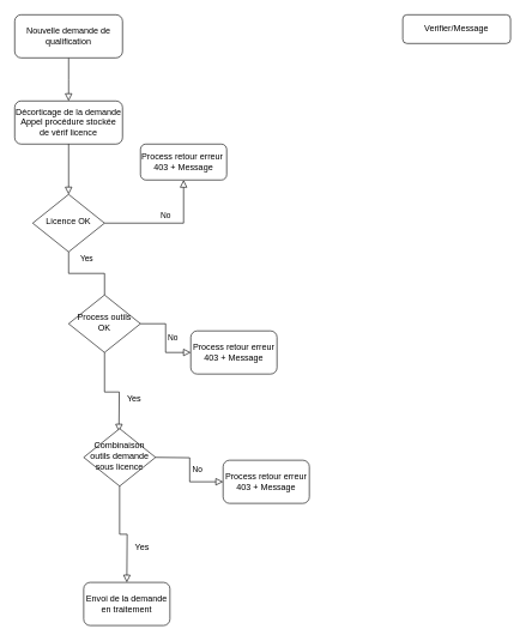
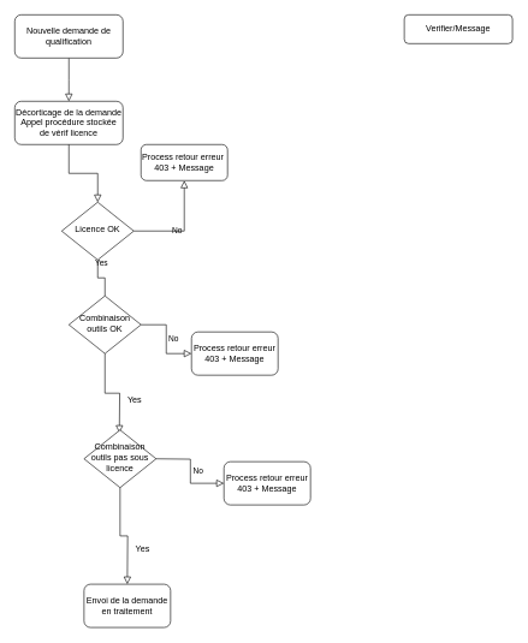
  <mxCell id="0" />
  <mxCell id="1" parent="0" />
  <mxCell id="2" value="" style="rounded=0;html=1;jettySize=auto;orthogonalLoop=1;fontSize=11;endArrow=block;endFill=0;endSize=8;strokeWidth=1;shadow=0;labelBackgroundColor=none;edgeStyle=orthogonalEdgeStyle;" parent="1" source="3" edge="1"><mxGeometry relative="1" as="geometry"><mxPoint x="95" y="140" as="targetPoint" /></mxGeometry></mxCell>
  <mxCell id="3" value="Nouvelle demande de qualification" style="rounded=1;whiteSpace=wrap;html=1;fontSize=12;glass=0;strokeWidth=1;shadow=0;" parent="1" vertex="1"><mxGeometry x="20" y="20" width="150" height="60" as="geometry" /></mxCell>
  <mxCell id="4" value="Yes" style="rounded=0;html=1;jettySize=auto;orthogonalLoop=1;fontSize=11;endArrow=none;endFill=0;endSize=8;strokeWidth=1;shadow=0;labelBackgroundColor=none;edgeStyle=orthogonalEdgeStyle;" parent="1" source="6" target="11" edge="1"><mxGeometry y="20" relative="1" as="geometry"><mxPoint as="offset" /></mxGeometry></mxCell>
  <mxCell id="5" value="No" style="edgeStyle=orthogonalEdgeStyle;rounded=0;html=1;jettySize=auto;orthogonalLoop=1;fontSize=11;endArrow=block;endFill=0;endSize=8;strokeWidth=1;shadow=0;labelBackgroundColor=none;" parent="1" source="6" target="7" edge="1"><mxGeometry y="10" relative="1" as="geometry"><mxPoint as="offset" /></mxGeometry></mxCell>
- <mxCell id="6" value="Licence OK" style="rhombus;whiteSpace=wrap;html=1;shadow=0;fontFamily=Helvetica;fontSize=12;align=center;strokeWidth=1;spacing=6;spacingTop=-4;" parent="1" vertex="1"><mxGeometry x="45" y="270" width="100" height="80" as="geometry" /></mxCell>
+ <mxCell id="6" value="Licence OK" style="rhombus;whiteSpace=wrap;html=1;shadow=0;fontFamily=Helvetica;fontSize=12;align=center;strokeWidth=1;spacing=6;spacingTop=-4;" parent="1" vertex="1"><mxGeometry x="85" y="280" width="100" height="80" as="geometry" /></mxCell>
  <mxCell id="7" value="Process retour erreur&amp;nbsp;&lt;br&gt;403 + Message" style="rounded=1;whiteSpace=wrap;html=1;fontSize=12;glass=0;strokeWidth=1;shadow=0;" parent="1" vertex="1"><mxGeometry x="195" y="200" width="120" height="50" as="geometry" /></mxCell>
  <mxCell id="8" value="No" style="rounded=0;html=1;jettySize=auto;orthogonalLoop=1;fontSize=11;endArrow=block;endFill=0;endSize=8;strokeWidth=1;shadow=0;labelBackgroundColor=none;edgeStyle=orthogonalEdgeStyle;" parent="1" source="11" edge="1"><mxGeometry x="0.333" y="20" relative="1" as="geometry"><mxPoint as="offset" /><mxPoint x="165" y="600" as="targetPoint" /></mxGeometry></mxCell>
  <mxCell id="9" value="Yes" style="text;html=1;align=center;verticalAlign=middle;resizable=0;points=[];labelBackgroundColor=#ffffff;" vertex="1" connectable="0" parent="8"><mxGeometry x="0.308" y="4" relative="1" as="geometry"><mxPoint x="16" as="offset" /></mxGeometry></mxCell>
  <mxCell id="10" value="No" style="edgeStyle=orthogonalEdgeStyle;rounded=0;html=1;jettySize=auto;orthogonalLoop=1;fontSize=11;endArrow=block;endFill=0;endSize=8;strokeWidth=1;shadow=0;labelBackgroundColor=none;" parent="1" source="11" target="12" edge="1"><mxGeometry y="10" relative="1" as="geometry"><mxPoint as="offset" /></mxGeometry></mxCell>
- <mxCell id="11" value="Process outils OK" style="rhombus;whiteSpace=wrap;html=1;shadow=0;fontFamily=Helvetica;fontSize=12;align=center;strokeWidth=1;spacing=6;spacingTop=-4;" parent="1" vertex="1"><mxGeometry x="95" y="410" width="100" height="80" as="geometry" /></mxCell>
+ <mxCell id="11" value="Combinaison outils OK" style="rhombus;whiteSpace=wrap;html=1;shadow=0;fontFamily=Helvetica;fontSize=12;align=center;strokeWidth=1;spacing=6;spacingTop=-4;" parent="1" vertex="1"><mxGeometry x="95" y="410" width="100" height="80" as="geometry" /></mxCell>
  <mxCell id="12" value="Process retour erreur 403 + Message" style="rounded=1;whiteSpace=wrap;html=1;fontSize=12;glass=0;strokeWidth=1;shadow=0;" parent="1" vertex="1"><mxGeometry x="265" y="460" width="120" height="60" as="geometry" /></mxCell>
  <mxCell id="13" value="Décorticage de la demande&lt;br&gt;Appel procédure stockée de vérif licence" style="rounded=1;whiteSpace=wrap;html=1;fontSize=12;glass=0;strokeWidth=1;shadow=0;" vertex="1" parent="1"><mxGeometry x="20" y="140" width="150" height="60" as="geometry" /></mxCell>
  <mxCell id="14" value="" style="rounded=0;html=1;jettySize=auto;orthogonalLoop=1;fontSize=11;endArrow=block;endFill=0;endSize=8;strokeWidth=1;shadow=0;labelBackgroundColor=none;edgeStyle=orthogonalEdgeStyle;exitX=0.5;exitY=1;exitDx=0;exitDy=0;entryX=0.5;entryY=0;entryDx=0;entryDy=0;" edge="1" parent="1" source="13" target="6"><mxGeometry relative="1" as="geometry"><mxPoint x="105" y="159" as="sourcePoint" /><mxPoint x="105" y="239" as="targetPoint" /></mxGeometry></mxCell>
  <mxCell id="15" value="Process retour erreur 403 + Message" style="rounded=1;whiteSpace=wrap;html=1;fontSize=12;glass=0;strokeWidth=1;shadow=0;" vertex="1" parent="1"><mxGeometry x="310" y="640" width="120" height="60" as="geometry" /></mxCell>
- <mxCell id="16" value="Combinaison outils demande sous licence" style="rhombus;whiteSpace=wrap;html=1;shadow=0;fontFamily=Helvetica;fontSize=12;align=center;strokeWidth=1;spacing=6;spacingTop=-4;" vertex="1" parent="1"><mxGeometry x="116" y="596" width="100" height="80" as="geometry" /></mxCell>
+ <mxCell id="16" value="Combinaison outils pas sous licence" style="rhombus;whiteSpace=wrap;html=1;shadow=0;fontFamily=Helvetica;fontSize=12;align=center;strokeWidth=1;spacing=6;spacingTop=-4;" vertex="1" parent="1"><mxGeometry x="116" y="596" width="100" height="80" as="geometry" /></mxCell>
  <mxCell id="17" value="No" style="edgeStyle=orthogonalEdgeStyle;rounded=0;html=1;jettySize=auto;orthogonalLoop=1;fontSize=11;endArrow=block;endFill=0;endSize=8;strokeWidth=1;shadow=0;labelBackgroundColor=none;entryX=0;entryY=0.5;entryDx=0;entryDy=0;" edge="1" parent="1" target="15"><mxGeometry y="10" relative="1" as="geometry"><mxPoint as="offset" /><mxPoint x="216" y="636" as="sourcePoint" /><mxPoint x="286" y="676" as="targetPoint" /></mxGeometry></mxCell>
  <mxCell id="18" value="No" style="rounded=0;html=1;jettySize=auto;orthogonalLoop=1;fontSize=11;endArrow=block;endFill=0;endSize=8;strokeWidth=1;shadow=0;labelBackgroundColor=none;edgeStyle=orthogonalEdgeStyle;exitX=0.5;exitY=1;exitDx=0;exitDy=0;" edge="1" parent="1" source="16"><mxGeometry x="0.333" y="20" relative="1" as="geometry"><mxPoint as="offset" /><mxPoint x="156" y="700" as="sourcePoint" /><mxPoint x="176" y="810" as="targetPoint" /></mxGeometry></mxCell>
  <mxCell id="19" value="Yes" style="text;html=1;align=center;verticalAlign=middle;resizable=0;points=[];labelBackgroundColor=#ffffff;" vertex="1" connectable="0" parent="18"><mxGeometry x="0.308" y="4" relative="1" as="geometry"><mxPoint x="16" as="offset" /></mxGeometry></mxCell>
  <mxCell id="20" value="Envoi de la demande en traitement" style="rounded=1;whiteSpace=wrap;html=1;fontSize=12;glass=0;strokeWidth=1;shadow=0;" vertex="1" parent="1"><mxGeometry x="116" y="810" width="120" height="60" as="geometry" /></mxCell>
  <mxCell id="21" value="Verifier/Message" style="rounded=1;whiteSpace=wrap;html=1;fontSize=12;glass=0;strokeWidth=1;shadow=0;" vertex="1" parent="1"><mxGeometry x="560" y="20" width="150" height="40" as="geometry" /></mxCell>
